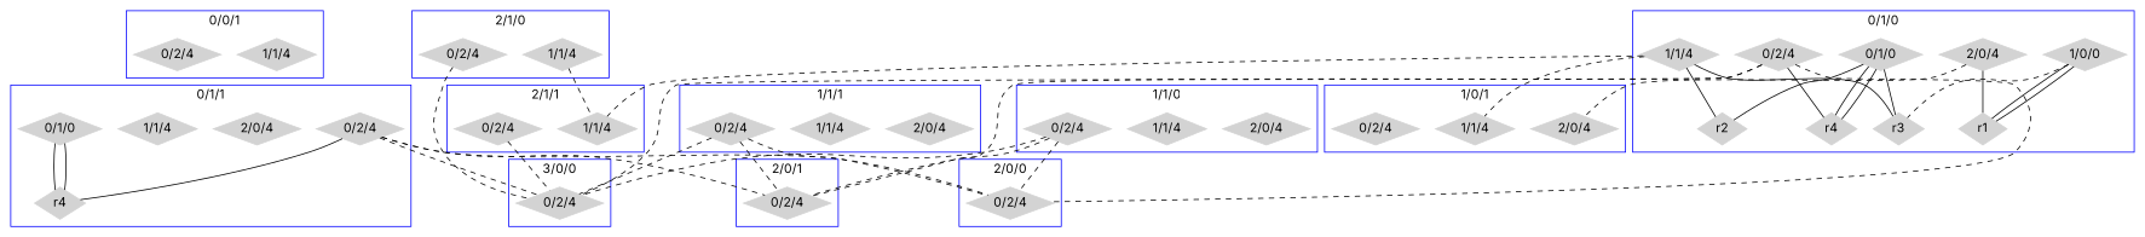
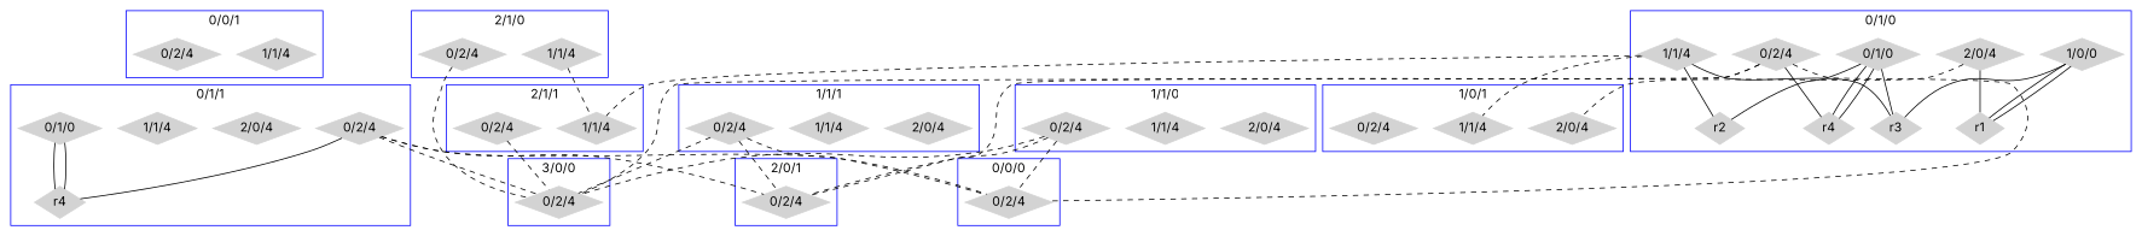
  graph {
    fontname=Inter
    node [color=lightgrey fontname=Inter shape=diamond style=filled]
    edge [fontname=Inter style=dashed]
    n1 [label="1/1/4"]
    n2 [label="0/2/4"]
    n3 [label="1/0/0"]
    n4 [label="0/1/0"]
    n5 [label="2/0/4"]
    n6 [label="1/1/4"]
    n7 [label="0/2/4"]
    n8 [label=r1]
    n9 [label=r2]
    n10 [label=r3]
    n11 [label=r4]
    n12 [label="0/1/0"]
    n13 [label="2/0/4"]
    n14 [label="1/1/4"]
    n15 [label="0/2/4"]
    n16 [label=r4]
    n17 [label="2/0/4"]
    n18 [label="1/1/4"]
    n19 [label="0/2/4"]
    n20 [label="2/0/4"]
    n21 [label="1/1/4"]
    n22 [label="0/2/4"]
    n23 [label="2/0/4"]
    n24 [label="1/1/4"]
    n25 [label="0/2/4"]
    n26 [label="0/2/4"]
    n27 [label="0/2/4"]
    n28 [label="1/1/4"]
    n29 [label="0/2/4"]
    n30 [label="1/1/4"]
    n31 [label="0/2/4"]
    n32 [label="0/2/4"]
    subgraph cluster_1 {
      color=blue
      label="0/0/1"
      n1
      n2
    }
    subgraph cluster_2 {
      color=blue
      label="0/0/0"
    }
    subgraph cluster_3 {
      color=blue
      label="0/1/0"
      n3
      n4
      n5
      n6
      n7
      n8
      n9
      n10
      n11
    }
    subgraph cluster_4 {
      color=blue
      label="0/1/1"
      n12
      n13
      n14
      n15
      n16
    }
    subgraph cluster_5 {
      color=blue
      label="1/0/0"
    }
    subgraph cluster_6 {
      color=blue
      label="1/0/1"
      n17
      n18
      n19
    }
    subgraph cluster_7 {
      color=blue
      label="1/1/0"
      n20
      n21
      n22
    }
    subgraph cluster_8 {
      color=blue
      label="1/1/1"
      n23
      n24
      n25
    }
    subgraph cluster_9 {
      color=blue
-     label="2/0/0"
+     label="0/0/0"
      n26
    }
    subgraph cluster_10 {
      color=blue
      label="2/0/1"
      n27
    }
    subgraph cluster_11 {
      color=blue
      label="2/1/0"
      n28
      n29
    }
    subgraph cluster_12 {
      color=blue
      label="4/1/1"
    }
    subgraph cluster_13 {
      color=blue
      label="2/1/1"
      n30
      n31
    }
    subgraph cluster_14 {
      color=blue
      label="3/0/0"
      n32
    }
    subgraph cluster_15 {
      color=blue
      label="3/0/1"
    }
    subgraph cluster_16 {
      color=blue
      label="3/1/0"
    }
    subgraph cluster_17 {
      color=blue
      label="3/1/1"
    }
    subgraph cluster_18 {
      color=blue
      label="4/0/0"
    }
    subgraph cluster_19 {
      color=blue
      label="4/0/1"
    }
    subgraph cluster_20 {
      color=blue
      label="4/1/0"
    }
    subgraph cluster_21 {
      color=blue
      label="5/0/0"
    }
    subgraph cluster_22 {
      color=blue
      label="5/0/1"
    }
    subgraph cluster_23 {
      color=blue
      label="5/1/0"
    }
    subgraph cluster_24 {
      color=blue
      label="5/1/1"
    }
    n3 -- n8 [style=""]
    n3 -- n8 [style=""]
-   n3 -- n10
+   n3 -- n10 [style=""]
    n4 -- n9 [style=""]
    n4 -- n10 [style=""]
    n4 -- n11 [style=""]
    n4 -- n11 [style=""]
    n5 -- n8 [style=""]
    n5 -- n17
    n6 -- n9 [style=""]
    n6 -- n10 [style=""]
    n6 -- n18
    n6 -- n30
    n7 -- n11 [style=""]
    n7 -- n26
    n7 -- n27
    n7 -- n32
    n12 -- n16 [style=""]
    n12 -- n16 [style=""]
    n15 -- n16 [style=""]
    n15 -- n26
    n15 -- n27
    n15 -- n32
    n22 -- n26
    n22 -- n27
    n22 -- n32
    n25 -- n26
    n25 -- n27
    n25 -- n32
    n28 -- n30
    n29 -- n32
    n31 -- n32
  }
